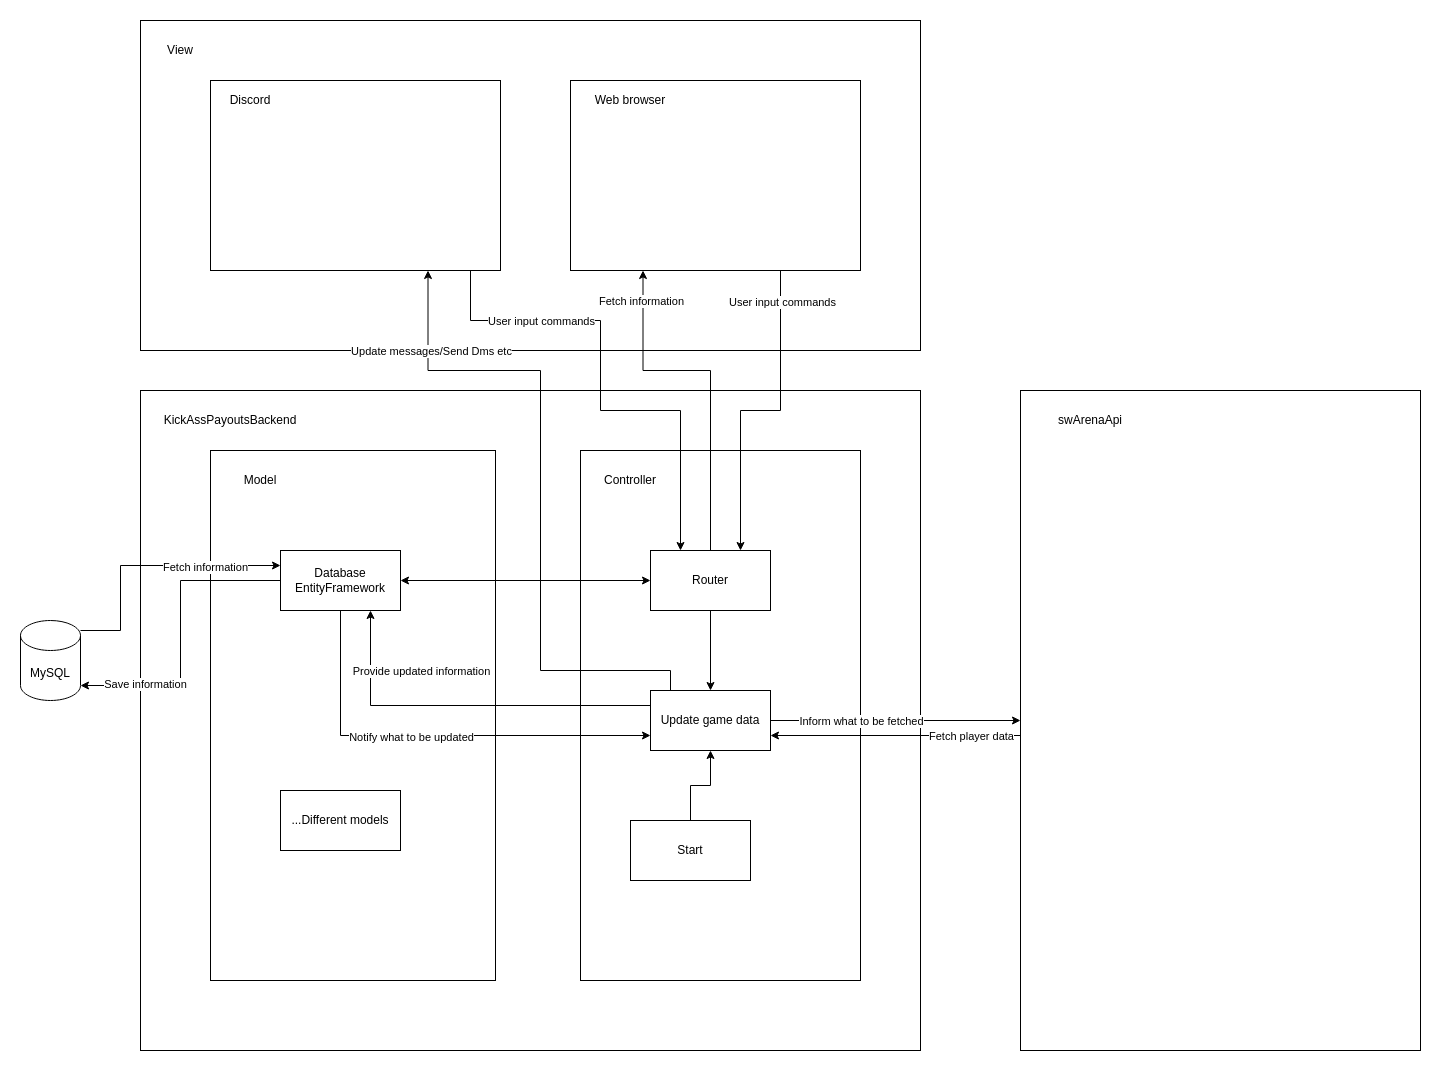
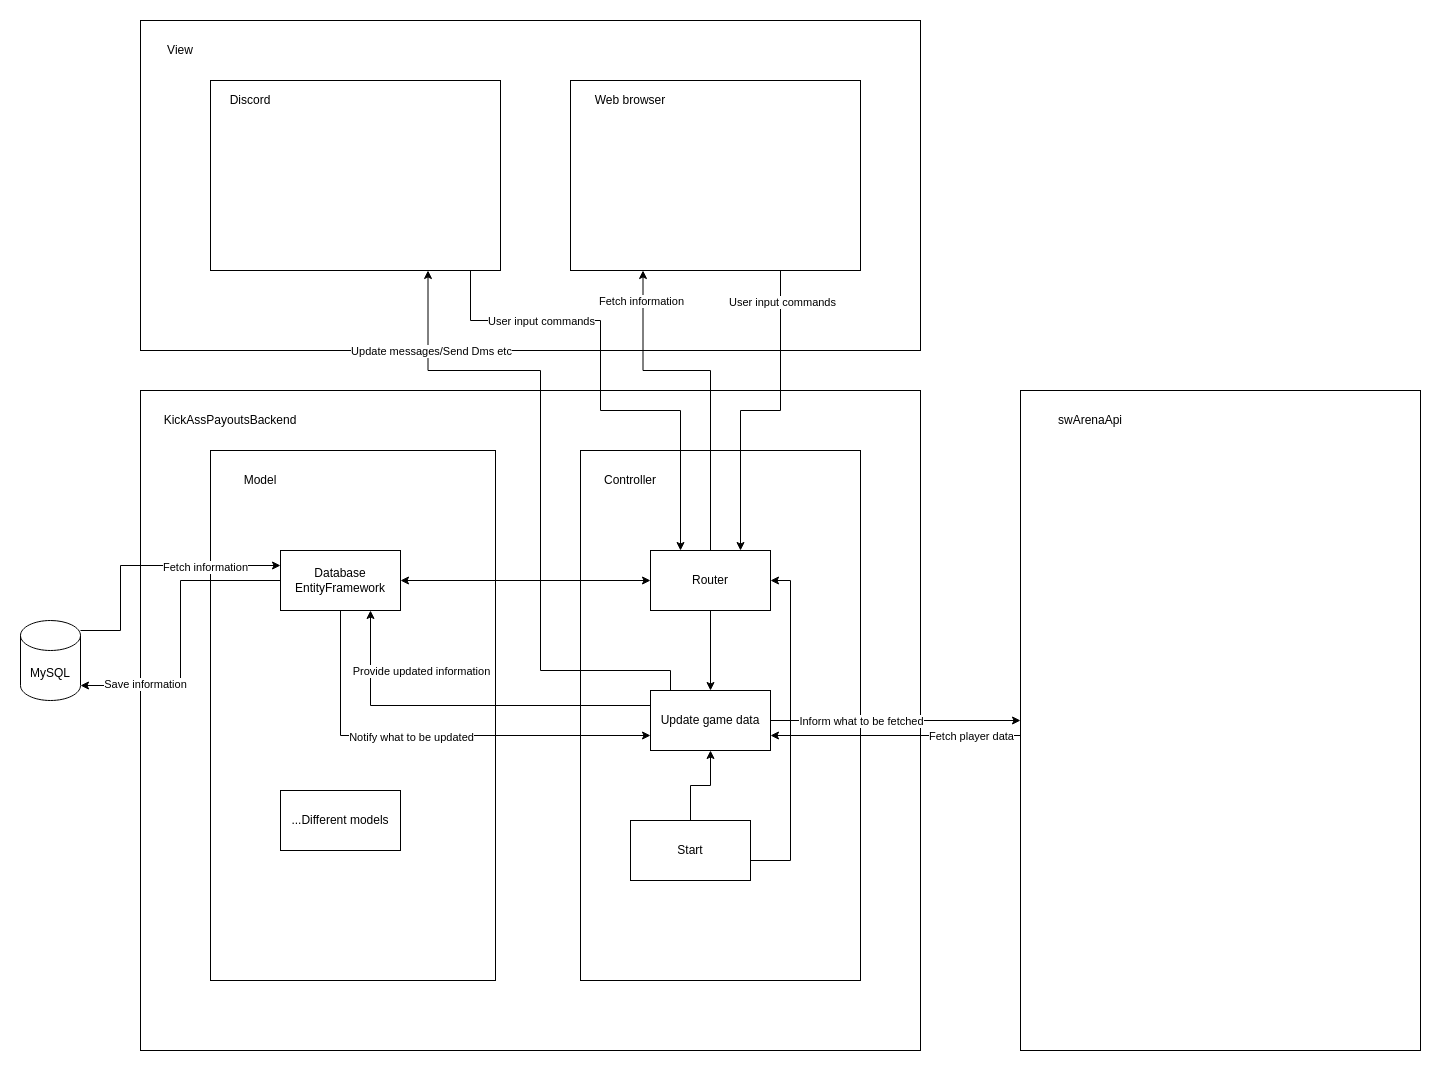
  <mxCell id="0" />
  <mxCell id="1" parent="0" />
  <mxCell id="2" value="" style="whiteSpace=wrap;html=1;" vertex="1" parent="1"><mxGeometry x="140" y="20" width="780" height="330" as="geometry" /></mxCell>
  <mxCell id="3" value="" style="whiteSpace=wrap;html=1;" vertex="1" parent="1"><mxGeometry x="140" y="390" width="780" height="660" as="geometry" /></mxCell>
  <mxCell id="4" value="KickAssPayoutsBackend" style="text;html=1;strokeColor=none;fillColor=none;align=center;verticalAlign=middle;whiteSpace=wrap;rounded=0;" vertex="1" parent="1"><mxGeometry x="160" y="410" width="140" height="20" as="geometry" /></mxCell>
  <mxCell id="5" value="" style="whiteSpace=wrap;html=1;" vertex="1" parent="1"><mxGeometry x="210" y="450" width="285" height="530" as="geometry" /></mxCell>
  <mxCell id="6" value="" style="whiteSpace=wrap;html=1;" vertex="1" parent="1"><mxGeometry x="580" y="450" width="280" height="530" as="geometry" /></mxCell>
  <mxCell id="7" value="Model" style="text;html=1;strokeColor=none;fillColor=none;align=center;verticalAlign=middle;whiteSpace=wrap;rounded=0;" vertex="1" parent="1"><mxGeometry x="240" y="470" width="40" height="20" as="geometry" /></mxCell>
  <mxCell id="8" value="Controller" style="text;html=1;strokeColor=none;fillColor=none;align=center;verticalAlign=middle;whiteSpace=wrap;rounded=0;" vertex="1" parent="1"><mxGeometry x="610" y="470" width="40" height="20" as="geometry" /></mxCell>
  <mxCell id="9" style="edgeStyle=orthogonalEdgeStyle;rounded=0;orthogonalLoop=1;jettySize=auto;html=1;entryX=0.5;entryY=0;entryDx=0;entryDy=0;" edge="1" parent="1" source="12" target="31"><mxGeometry relative="1" as="geometry" /></mxCell>
  <mxCell id="10" style="edgeStyle=orthogonalEdgeStyle;rounded=0;orthogonalLoop=1;jettySize=auto;html=1;entryX=0.25;entryY=1;entryDx=0;entryDy=0;" edge="1" parent="1" target="42"><mxGeometry relative="1" as="geometry"><mxPoint x="710" y="550" as="sourcePoint" /><mxPoint x="708.62" y="274.18" as="targetPoint" /><Array as="points"><mxPoint x="710" y="370" /><mxPoint x="643" y="370" /></Array></mxGeometry></mxCell>
  <mxCell id="11" value="Fetch information" style="edgeLabel;html=1;align=center;verticalAlign=middle;resizable=0;points=[];" vertex="1" connectable="0" parent="10"><mxGeometry x="0.807" y="-1" relative="1" as="geometry"><mxPoint x="-3.5" y="-3.5" as="offset" /></mxGeometry></mxCell>
  <mxCell id="12" value="Router" style="rounded=0;whiteSpace=wrap;html=1;" vertex="1" parent="1"><mxGeometry x="650" y="550" width="120" height="60" as="geometry" /></mxCell>
  <mxCell id="13" style="edgeStyle=orthogonalEdgeStyle;rounded=0;orthogonalLoop=1;jettySize=auto;html=1;entryX=0.5;entryY=1;entryDx=0;entryDy=0;" edge="1" parent="1" source="15" target="31"><mxGeometry relative="1" as="geometry" /></mxCell>
+ <mxCell id="14" style="edgeStyle=orthogonalEdgeStyle;rounded=0;orthogonalLoop=1;jettySize=auto;html=1;entryX=1;entryY=0.5;entryDx=0;entryDy=0;" edge="1" parent="1" source="15" target="12"><mxGeometry relative="1" as="geometry"><Array as="points"><mxPoint x="790" y="860" /><mxPoint x="790" y="580" /></Array></mxGeometry></mxCell>
  <mxCell id="15" value="Start" style="rounded=0;whiteSpace=wrap;html=1;" vertex="1" parent="1"><mxGeometry x="630" y="820" width="120" height="60" as="geometry" /></mxCell>
  <mxCell id="16" style="edgeStyle=orthogonalEdgeStyle;rounded=0;orthogonalLoop=1;jettySize=auto;html=1;entryX=1;entryY=1;entryDx=0;entryDy=-15;entryPerimeter=0;" edge="1" parent="1" source="21" target="24"><mxGeometry relative="1" as="geometry" /></mxCell>
  <mxCell id="17" value="Save information" style="edgeLabel;html=1;align=center;verticalAlign=middle;resizable=0;points=[];" vertex="1" connectable="0" parent="16"><mxGeometry x="0.329" relative="1" as="geometry"><mxPoint x="-36" as="offset" /></mxGeometry></mxCell>
  <mxCell id="18" style="edgeStyle=orthogonalEdgeStyle;rounded=0;orthogonalLoop=1;jettySize=auto;html=1;entryX=0;entryY=0.5;entryDx=0;entryDy=0;startArrow=classic;startFill=1;" edge="1" parent="1" source="21" target="12"><mxGeometry relative="1" as="geometry" /></mxCell>
  <mxCell id="19" style="edgeStyle=orthogonalEdgeStyle;rounded=0;orthogonalLoop=1;jettySize=auto;html=1;entryX=0;entryY=0.75;entryDx=0;entryDy=0;exitX=0.5;exitY=1;exitDx=0;exitDy=0;" edge="1" parent="1" source="21" target="31"><mxGeometry relative="1" as="geometry" /></mxCell>
  <mxCell id="20" value="Notify what to be updated" style="edgeLabel;html=1;align=center;verticalAlign=middle;resizable=0;points=[];" vertex="1" connectable="0" parent="19"><mxGeometry x="-0.027" y="-1" relative="1" as="geometry"><mxPoint x="-17" as="offset" /></mxGeometry></mxCell>
  <mxCell id="21" value="Database&lt;br&gt;EntityFramework" style="rounded=0;whiteSpace=wrap;html=1;" vertex="1" parent="1"><mxGeometry x="280" y="550" width="120" height="60" as="geometry" /></mxCell>
  <mxCell id="22" style="edgeStyle=orthogonalEdgeStyle;rounded=0;orthogonalLoop=1;jettySize=auto;html=1;entryX=0;entryY=0.25;entryDx=0;entryDy=0;" edge="1" parent="1" source="24" target="21"><mxGeometry relative="1" as="geometry"><Array as="points"><mxPoint x="120" y="630" /><mxPoint x="120" y="565" /></Array></mxGeometry></mxCell>
  <mxCell id="23" value="Fetch information" style="edgeLabel;html=1;align=center;verticalAlign=middle;resizable=0;points=[];" vertex="1" connectable="0" parent="22"><mxGeometry x="0.132" y="-1" relative="1" as="geometry"><mxPoint x="39" as="offset" /></mxGeometry></mxCell>
  <mxCell id="24" value="MySQL" style="shape=cylinder3;whiteSpace=wrap;html=1;boundedLbl=1;backgroundOutline=1;size=15;" vertex="1" parent="1"><mxGeometry x="20" y="620" width="60" height="80" as="geometry" /></mxCell>
  <mxCell id="25" style="edgeStyle=orthogonalEdgeStyle;rounded=0;orthogonalLoop=1;jettySize=auto;html=1;exitX=0;exitY=0.25;exitDx=0;exitDy=0;entryX=0.75;entryY=1;entryDx=0;entryDy=0;" edge="1" parent="1" source="31" target="21"><mxGeometry relative="1" as="geometry" /></mxCell>
  <mxCell id="26" value="Provide updated information" style="edgeLabel;html=1;align=center;verticalAlign=middle;resizable=0;points=[];" vertex="1" connectable="0" parent="25"><mxGeometry x="0.026" y="-2" relative="1" as="geometry"><mxPoint x="-38" y="-33" as="offset" /></mxGeometry></mxCell>
  <mxCell id="27" style="edgeStyle=orthogonalEdgeStyle;rounded=0;orthogonalLoop=1;jettySize=auto;html=1;entryX=0;entryY=0.5;entryDx=0;entryDy=0;" edge="1" parent="1" source="31" target="34"><mxGeometry relative="1" as="geometry" /></mxCell>
  <mxCell id="28" value="Inform what to be fetched" style="edgeLabel;html=1;align=center;verticalAlign=middle;resizable=0;points=[];" vertex="1" connectable="0" parent="27"><mxGeometry x="0.197" y="3" relative="1" as="geometry"><mxPoint x="-60" y="3" as="offset" /></mxGeometry></mxCell>
  <mxCell id="29" style="edgeStyle=orthogonalEdgeStyle;rounded=0;orthogonalLoop=1;jettySize=auto;html=1;entryX=0.75;entryY=1;entryDx=0;entryDy=0;" edge="1" parent="1" source="31" target="39"><mxGeometry relative="1" as="geometry"><Array as="points"><mxPoint x="670" y="670" /><mxPoint x="540" y="670" /><mxPoint x="540" y="370" /><mxPoint x="428" y="370" /></Array></mxGeometry></mxCell>
  <mxCell id="30" value="Update messages/Send Dms etc" style="edgeLabel;html=1;align=center;verticalAlign=middle;resizable=0;points=[];" vertex="1" connectable="0" parent="29"><mxGeometry x="0.59" y="-1" relative="1" as="geometry"><mxPoint x="-33" y="-19" as="offset" /></mxGeometry></mxCell>
  <mxCell id="31" value="Update game data" style="rounded=0;whiteSpace=wrap;html=1;" vertex="1" parent="1"><mxGeometry x="650" y="690" width="120" height="60" as="geometry" /></mxCell>
  <mxCell id="32" style="edgeStyle=orthogonalEdgeStyle;rounded=0;orthogonalLoop=1;jettySize=auto;html=1;entryX=1;entryY=0.75;entryDx=0;entryDy=0;" edge="1" parent="1" source="34" target="31"><mxGeometry relative="1" as="geometry"><Array as="points"><mxPoint x="960" y="735" /><mxPoint x="960" y="735" /></Array></mxGeometry></mxCell>
  <mxCell id="33" value="Fetch player data" style="edgeLabel;html=1;align=center;verticalAlign=middle;resizable=0;points=[];" vertex="1" connectable="0" parent="32"><mxGeometry x="-0.309" relative="1" as="geometry"><mxPoint x="36" as="offset" /></mxGeometry></mxCell>
  <mxCell id="34" value="" style="whiteSpace=wrap;html=1;" vertex="1" parent="1"><mxGeometry x="1020" y="390" width="400" height="660" as="geometry" /></mxCell>
  <mxCell id="35" value="swArenaApi" style="text;html=1;strokeColor=none;fillColor=none;align=center;verticalAlign=middle;whiteSpace=wrap;rounded=0;" vertex="1" parent="1"><mxGeometry x="1020" y="410" width="140" height="20" as="geometry" /></mxCell>
  <mxCell id="36" value="...Different models" style="rounded=0;whiteSpace=wrap;html=1;" vertex="1" parent="1"><mxGeometry x="280" y="790" width="120" height="60" as="geometry" /></mxCell>
  <mxCell id="37" style="edgeStyle=orthogonalEdgeStyle;rounded=0;orthogonalLoop=1;jettySize=auto;html=1;entryX=0.25;entryY=0;entryDx=0;entryDy=0;" edge="1" parent="1" source="39" target="12"><mxGeometry relative="1" as="geometry"><Array as="points"><mxPoint x="470" y="320" /><mxPoint x="600" y="320" /><mxPoint x="600" y="410" /><mxPoint x="680" y="410" /></Array></mxGeometry></mxCell>
  <mxCell id="38" value="User input commands" style="edgeLabel;html=1;align=center;verticalAlign=middle;resizable=0;points=[];" vertex="1" connectable="0" parent="37"><mxGeometry x="-0.586" relative="1" as="geometry"><mxPoint x="19" as="offset" /></mxGeometry></mxCell>
  <mxCell id="39" value="" style="rounded=0;whiteSpace=wrap;html=1;" vertex="1" parent="1"><mxGeometry x="210" y="80" width="290" height="190" as="geometry" /></mxCell>
  <mxCell id="40" style="edgeStyle=orthogonalEdgeStyle;rounded=0;orthogonalLoop=1;jettySize=auto;html=1;entryX=0.75;entryY=0;entryDx=0;entryDy=0;" edge="1" parent="1" source="42" target="12"><mxGeometry relative="1" as="geometry"><Array as="points"><mxPoint x="780" y="410" /><mxPoint x="740" y="410" /></Array></mxGeometry></mxCell>
  <mxCell id="41" value="User input commands" style="edgeLabel;html=1;align=center;verticalAlign=middle;resizable=0;points=[];" vertex="1" connectable="0" parent="40"><mxGeometry x="-0.809" y="1" relative="1" as="geometry"><mxPoint as="offset" /></mxGeometry></mxCell>
  <mxCell id="42" value="" style="rounded=0;whiteSpace=wrap;html=1;" vertex="1" parent="1"><mxGeometry x="570" y="80" width="290" height="190" as="geometry" /></mxCell>
  <mxCell id="43" value="View" style="text;html=1;strokeColor=none;fillColor=none;align=center;verticalAlign=middle;whiteSpace=wrap;rounded=0;" vertex="1" parent="1"><mxGeometry x="160" y="40" width="40" height="20" as="geometry" /></mxCell>
  <mxCell id="44" value="Discord" style="text;html=1;strokeColor=none;fillColor=none;align=center;verticalAlign=middle;whiteSpace=wrap;rounded=0;" vertex="1" parent="1"><mxGeometry x="230" y="90" width="40" height="20" as="geometry" /></mxCell>
  <mxCell id="45" value="Web browser" style="text;html=1;strokeColor=none;fillColor=none;align=center;verticalAlign=middle;whiteSpace=wrap;rounded=0;" vertex="1" parent="1"><mxGeometry x="590" y="90" width="80" height="20" as="geometry" /></mxCell>
